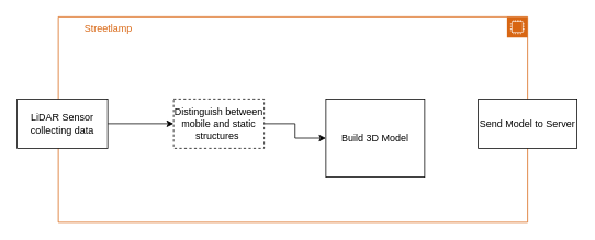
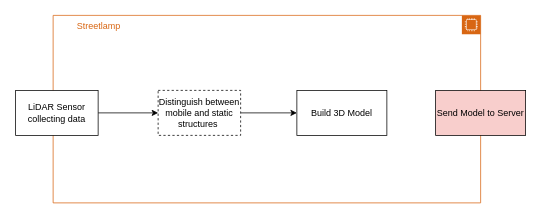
  <mxCell id="0" />
  <mxCell id="1" parent="0" />
  <mxCell id="2" value="Streetlamp" style="points=[[0,0],[0.25,0],[0.5,0],[0.75,0],[1,0],[1,0.25],[1,0.5],[1,0.75],[1,1],[0.75,1],[0.5,1],[0.25,1],[0,1],[0,0.75],[0,0.5],[0,0.25]];outlineConnect=0;gradientColor=none;html=1;whiteSpace=wrap;fontSize=12;fontStyle=0;shape=mxgraph.aws4.group;grIcon=mxgraph.aws4.group_ec2_instance_contents;strokeColor=#D86613;fillColor=none;verticalAlign=top;align=left;spacingLeft=30;fontColor=#D86613;dashed=0;direction=south;" vertex="1" parent="1"><mxGeometry x="70" y="20" width="570" height="250" as="geometry" /></mxCell>
  <mxCell id="3" value="" style="edgeStyle=orthogonalEdgeStyle;rounded=0;orthogonalLoop=1;jettySize=auto;html=1;" edge="1" parent="1" source="4" target="6"><mxGeometry relative="1" as="geometry" /></mxCell>
  <mxCell id="4" value="LiDAR Sensor collecting data" style="rounded=0;whiteSpace=wrap;html=1;" vertex="1" parent="1"><mxGeometry x="20" y="120" width="110" height="60" as="geometry" /></mxCell>
  <mxCell id="5" value="" style="edgeStyle=orthogonalEdgeStyle;rounded=0;orthogonalLoop=1;jettySize=auto;html=1;" edge="1" parent="1" source="6" target="7"><mxGeometry relative="1" as="geometry" /></mxCell>
  <mxCell id="6" value="Distinguish between mobile and static structures&amp;nbsp;" style="rounded=0;whiteSpace=wrap;html=1;dashed=1;" vertex="1" parent="1"><mxGeometry x="210" y="120" width="110" height="60" as="geometry" /></mxCell>
- <mxCell id="7" value="Build 3D Model" style="whiteSpace=wrap;html=1;rounded=0;" vertex="1" parent="1"><mxGeometry x="395" y="120" width="120" height="95" as="geometry" /></mxCell>
- <mxCell id="8" value="Send Model to Server" style="whiteSpace=wrap;html=1;rounded=0;" vertex="1" parent="1"><mxGeometry x="580" y="120" width="120" height="60" as="geometry" /></mxCell>
+ <mxCell id="7" value="Build 3D Model" style="whiteSpace=wrap;html=1;rounded=0;" vertex="1" parent="1"><mxGeometry x="395" y="120" width="120" height="60" as="geometry" /></mxCell>
+ <mxCell id="8" value="Send Model to Server" style="whiteSpace=wrap;html=1;rounded=0;fillColor=#f8cecc;" vertex="1" parent="1"><mxGeometry x="580" y="120" width="120" height="60" as="geometry" /></mxCell>
